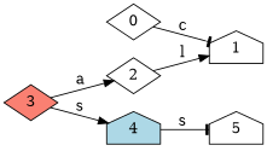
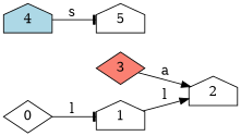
  digraph {
    rankdir=LR
    node [fillcolor=white shape=house style=filled]
    edge [arrowhead=normal]
    1
    0 [shape=diamond]
-   2 [shape=diamond]
+   2
    3 [fillcolor=salmon shape=diamond]
    4 [fillcolor=lightblue]
    5
-   2 -> 1 [label="l "]
-   0 -> 1 [arrowhead=tee label="c "]
+   1 -> 2 [label="l "]
+   0 -> 1 [arrowhead=tee label="l "]
    3 -> 2 [label="a "]
-   3 -> 4 [label="s "]
    4 -> 5 [arrowhead=tee label="s "]
  }
